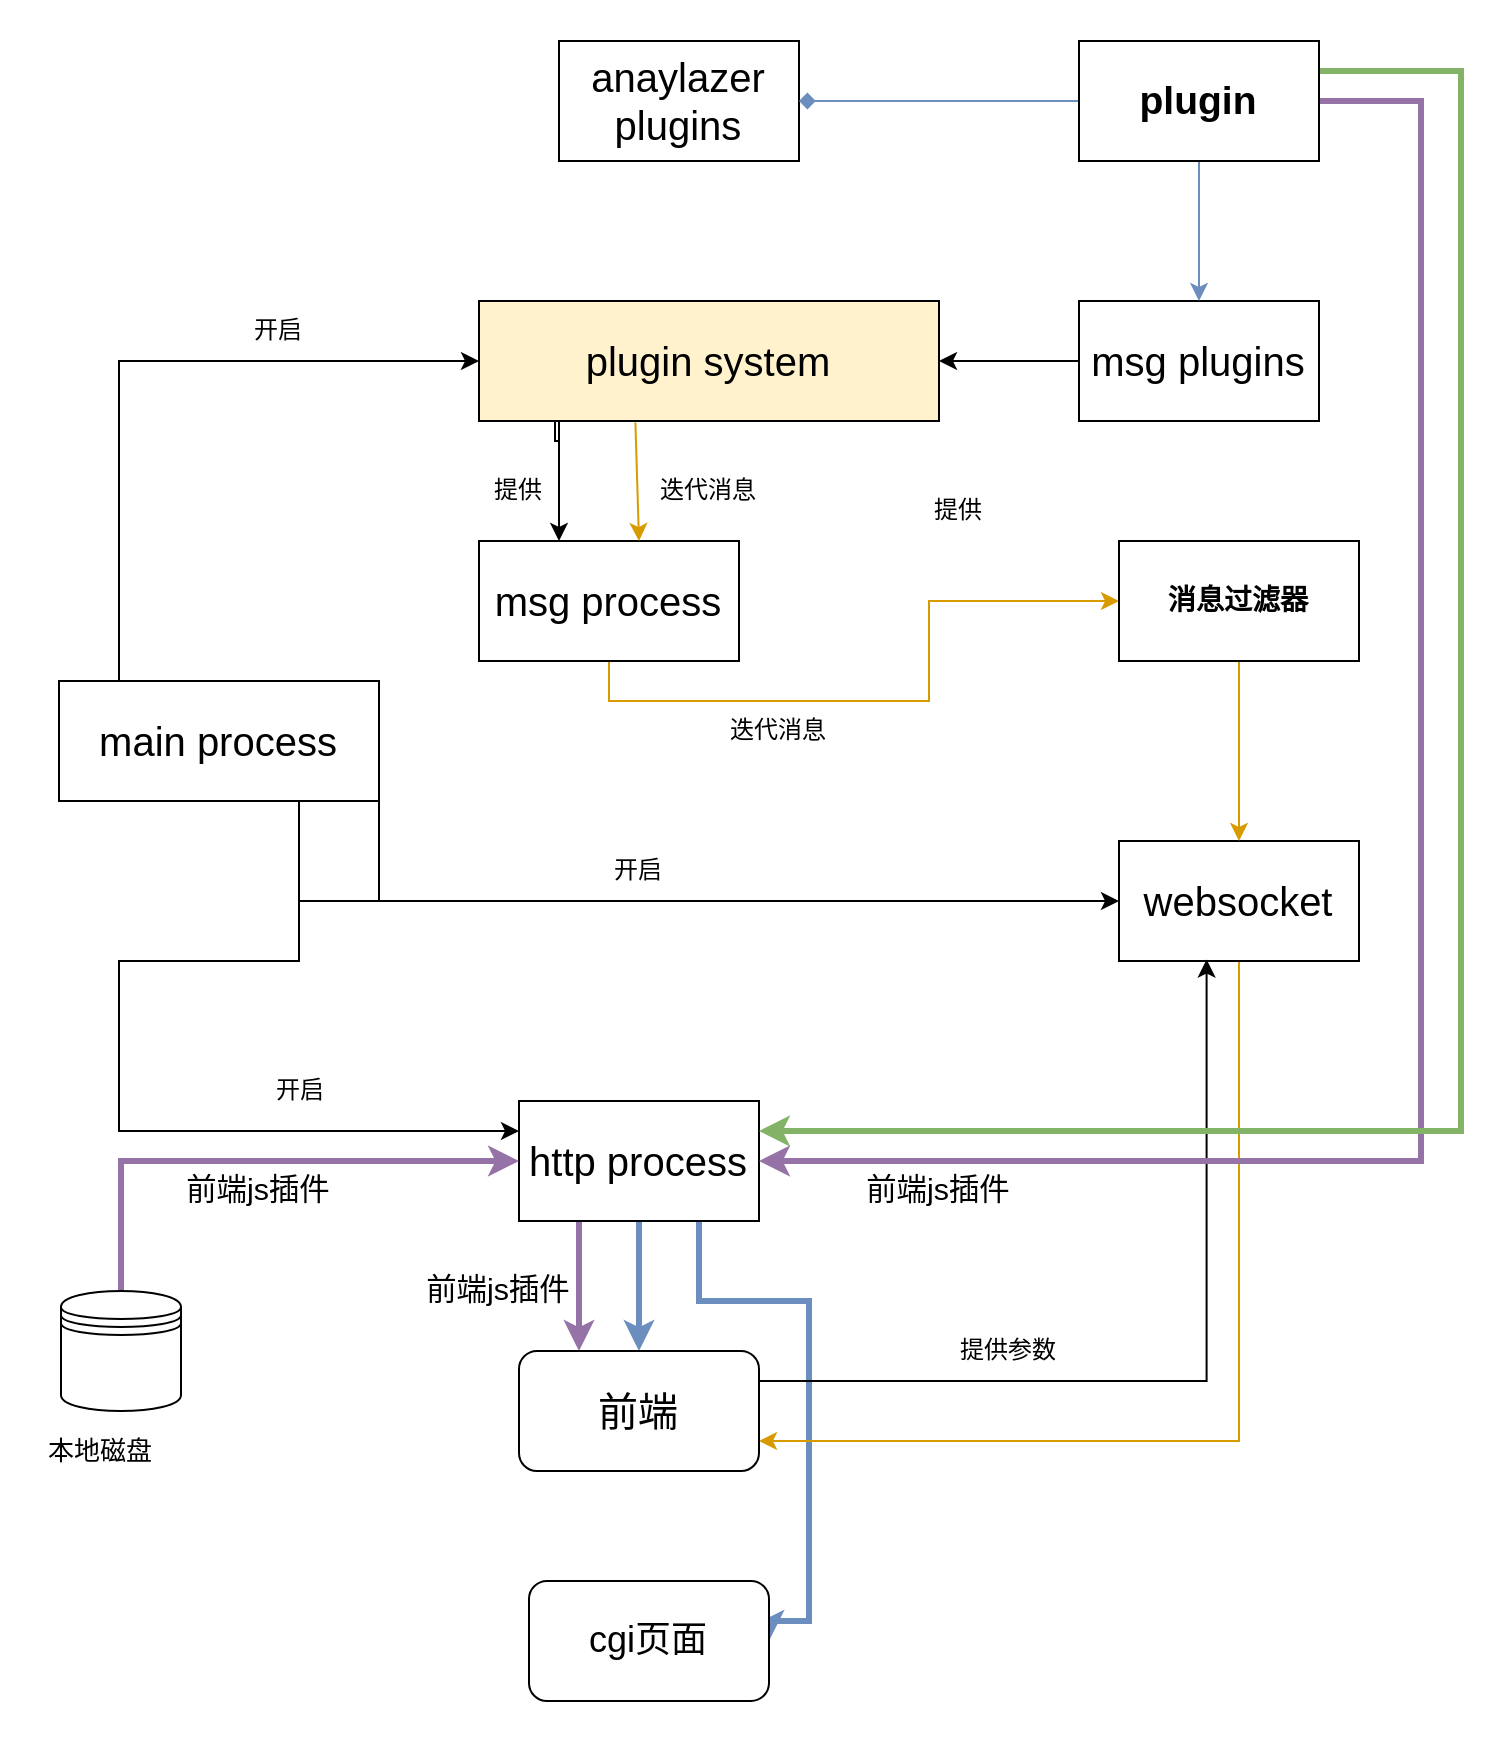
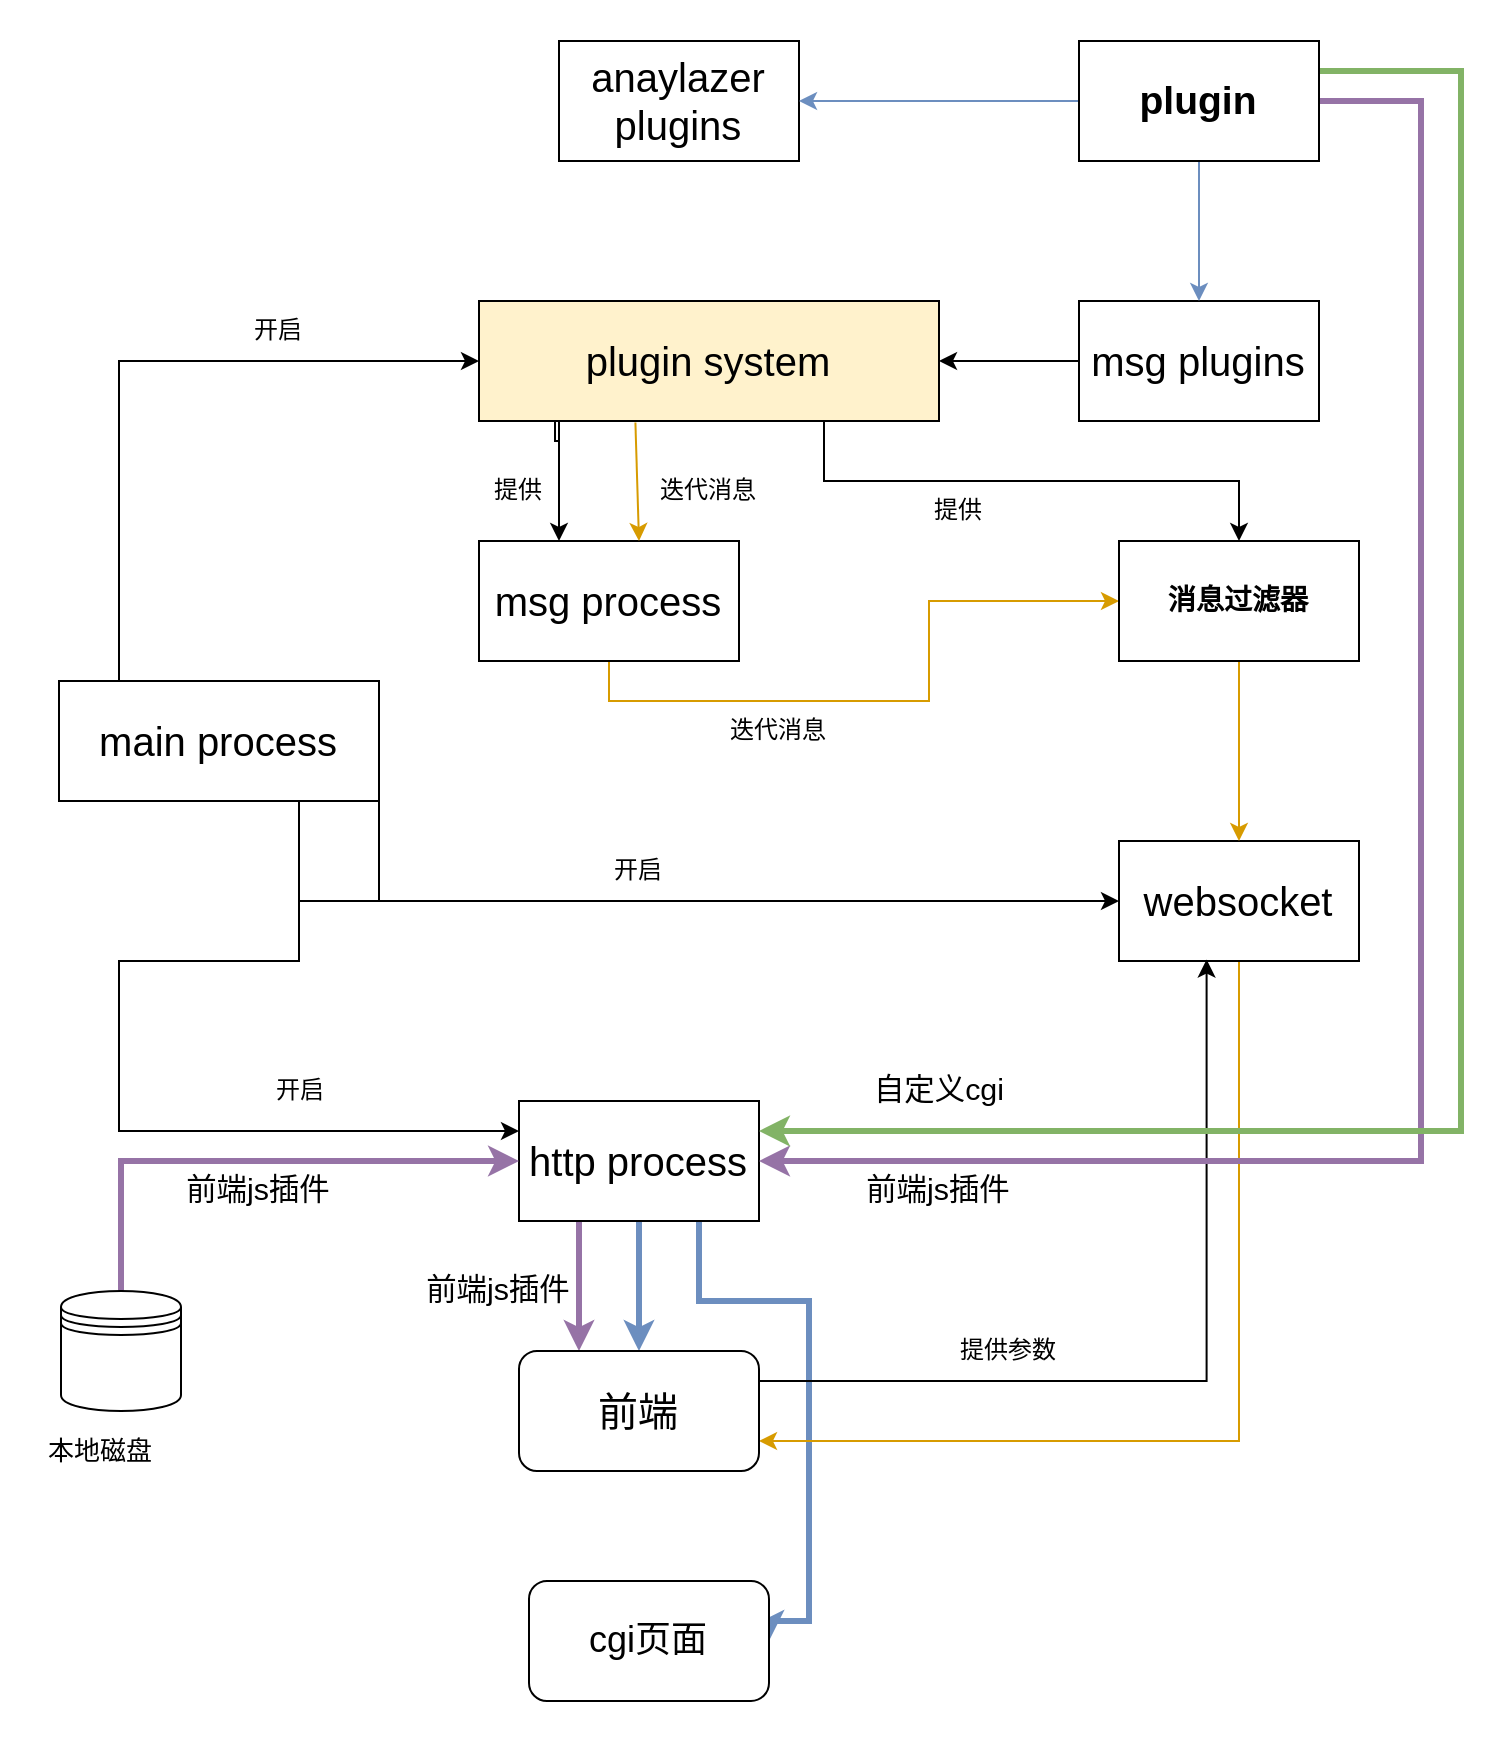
  <mxCell id="0" />
  <mxCell id="1" parent="0" />
  <mxCell id="2" style="edgeStyle=orthogonalEdgeStyle;rounded=0;orthogonalLoop=1;jettySize=auto;html=1;entryX=0;entryY=0.5;entryDx=0;entryDy=0;" parent="1" source="3" target="12" edge="1"><mxGeometry relative="1" as="geometry"><Array as="points"><mxPoint x="59" y="180" /></Array></mxGeometry></mxCell>
  <mxCell id="3" value="&lt;font style=&quot;font-size: 20px;&quot;&gt;main process&lt;/font&gt;" style="rounded=0;whiteSpace=wrap;html=1;" parent="1" vertex="1"><mxGeometry x="29" y="340" width="160" height="60" as="geometry" /></mxCell>
  <mxCell id="4" style="edgeStyle=orthogonalEdgeStyle;rounded=0;orthogonalLoop=1;jettySize=auto;html=1;fillColor=#dae8fc;strokeColor=#6c8ebf;strokeWidth=3;" parent="1" source="7" target="21" edge="1"><mxGeometry relative="1" as="geometry" /></mxCell>
  <mxCell id="5" style="edgeStyle=orthogonalEdgeStyle;rounded=0;orthogonalLoop=1;jettySize=auto;html=1;exitX=0.25;exitY=1;exitDx=0;exitDy=0;entryX=0.25;entryY=0;entryDx=0;entryDy=0;strokeWidth=3;fontSize=13;fillColor=#e1d5e7;strokeColor=#9673a6;" edge="1" parent="1" source="7" target="21"><mxGeometry relative="1" as="geometry" /></mxCell>
  <mxCell id="6" style="edgeStyle=orthogonalEdgeStyle;rounded=0;orthogonalLoop=1;jettySize=auto;html=1;exitX=0.75;exitY=1;exitDx=0;exitDy=0;entryX=1;entryY=0.5;entryDx=0;entryDy=0;strokeWidth=3;fontSize=13;fillColor=#dae8fc;strokeColor=#6c8ebf;" edge="1" parent="1" source="7" target="44"><mxGeometry relative="1" as="geometry"><Array as="points"><mxPoint x="349" y="650" /><mxPoint x="404" y="650" /><mxPoint x="404" y="810" /></Array></mxGeometry></mxCell>
  <mxCell id="7" value="&lt;font style=&quot;font-size: 20px;&quot;&gt;http process&lt;/font&gt;" style="rounded=0;whiteSpace=wrap;html=1;" parent="1" vertex="1"><mxGeometry x="259" y="550" width="120" height="60" as="geometry" /></mxCell>
  <mxCell id="8" style="edgeStyle=orthogonalEdgeStyle;rounded=0;orthogonalLoop=1;jettySize=auto;html=1;entryX=1;entryY=0.75;entryDx=0;entryDy=0;fillColor=#ffe6cc;strokeColor=#d79b00;" parent="1" source="9" target="21" edge="1"><mxGeometry relative="1" as="geometry"><Array as="points"><mxPoint x="619" y="720" /></Array></mxGeometry></mxCell>
  <mxCell id="9" value="&lt;font style=&quot;font-size: 20px;&quot;&gt;websocket&lt;/font&gt;" style="rounded=0;whiteSpace=wrap;html=1;" parent="1" vertex="1"><mxGeometry x="559" y="420" width="120" height="60" as="geometry" /></mxCell>
  <mxCell id="10" style="edgeStyle=orthogonalEdgeStyle;rounded=0;orthogonalLoop=1;jettySize=auto;html=1;" parent="1" target="24" edge="1"><mxGeometry relative="1" as="geometry"><mxPoint x="279" y="220" as="sourcePoint" /><Array as="points"><mxPoint x="277" y="210" /><mxPoint x="279" y="210" /></Array></mxGeometry></mxCell>
+ <mxCell id="11" style="edgeStyle=orthogonalEdgeStyle;rounded=0;orthogonalLoop=1;jettySize=auto;html=1;exitX=0.75;exitY=1;exitDx=0;exitDy=0;fontSize=13;" edge="1" parent="1" source="12" target="30"><mxGeometry relative="1" as="geometry" /></mxCell>
  <mxCell id="12" value="&lt;font style=&quot;font-size: 20px;&quot;&gt;plugin system&lt;/font&gt;" style="rounded=0;whiteSpace=wrap;html=1;fillColor=#fff2cc;" parent="1" vertex="1"><mxGeometry x="239" y="150" width="230" height="60" as="geometry" /></mxCell>
  <mxCell id="13" style="edgeStyle=orthogonalEdgeStyle;rounded=0;orthogonalLoop=1;jettySize=auto;html=1;exitX=0.75;exitY=1;exitDx=0;exitDy=0;entryX=0;entryY=0.25;entryDx=0;entryDy=0;" parent="1" source="3" target="7" edge="1"><mxGeometry relative="1" as="geometry"><mxPoint x="319" y="480" as="sourcePoint" /><Array as="points"><mxPoint x="59" y="480" /><mxPoint x="59" y="565" /></Array></mxGeometry></mxCell>
  <mxCell id="14" style="edgeStyle=orthogonalEdgeStyle;rounded=0;orthogonalLoop=1;jettySize=auto;html=1;exitX=1;exitY=0.75;exitDx=0;exitDy=0;" parent="1" source="3" edge="1"><mxGeometry relative="1" as="geometry"><mxPoint x="399" y="465" as="sourcePoint" /><mxPoint x="559" y="450" as="targetPoint" /><Array as="points"><mxPoint x="149" y="450" /><mxPoint x="559" y="450" /></Array></mxGeometry></mxCell>
  <mxCell id="15" value="开启" style="text;html=1;strokeColor=none;fillColor=none;align=center;verticalAlign=middle;whiteSpace=wrap;rounded=0;" parent="1" vertex="1"><mxGeometry x="109" y="150" width="60" height="30" as="geometry" /></mxCell>
  <mxCell id="16" value="开启" style="text;html=1;strokeColor=none;fillColor=none;align=center;verticalAlign=middle;whiteSpace=wrap;rounded=0;" parent="1" vertex="1"><mxGeometry x="120" y="530" width="60" height="30" as="geometry" /></mxCell>
  <mxCell id="17" value="开启" style="text;html=1;strokeColor=none;fillColor=none;align=center;verticalAlign=middle;whiteSpace=wrap;rounded=0;" parent="1" vertex="1"><mxGeometry x="289" y="420" width="60" height="30" as="geometry" /></mxCell>
  <mxCell id="18" style="edgeStyle=orthogonalEdgeStyle;rounded=0;orthogonalLoop=1;jettySize=auto;html=1;exitX=0;exitY=0.5;exitDx=0;exitDy=0;entryX=1;entryY=0.5;entryDx=0;entryDy=0;" edge="1" parent="1" source="19" target="12"><mxGeometry relative="1" as="geometry" /></mxCell>
  <mxCell id="19" value="&lt;font style=&quot;font-size: 20px;&quot;&gt;msg plugins&lt;/font&gt;" style="rounded=0;whiteSpace=wrap;html=1;" parent="1" vertex="1"><mxGeometry x="539" y="150" width="120" height="60" as="geometry" /></mxCell>
  <mxCell id="20" style="edgeStyle=orthogonalEdgeStyle;rounded=0;orthogonalLoop=1;jettySize=auto;html=1;exitX=1;exitY=0.25;exitDx=0;exitDy=0;entryX=0.365;entryY=0.988;entryDx=0;entryDy=0;entryPerimeter=0;" edge="1" parent="1" source="21" target="9"><mxGeometry relative="1" as="geometry" /></mxCell>
  <mxCell id="21" value="&lt;font style=&quot;font-size: 20px;&quot;&gt;前端&lt;/font&gt;" style="rounded=1;whiteSpace=wrap;html=1;" parent="1" vertex="1"><mxGeometry x="259" y="675" width="120" height="60" as="geometry" /></mxCell>
  <mxCell id="22" value="迭代消息" style="text;html=1;strokeColor=none;fillColor=none;align=center;verticalAlign=middle;whiteSpace=wrap;rounded=0;" parent="1" vertex="1"><mxGeometry x="324" y="230" width="60" height="30" as="geometry" /></mxCell>
  <mxCell id="23" style="edgeStyle=orthogonalEdgeStyle;rounded=0;orthogonalLoop=1;jettySize=auto;html=1;exitX=0.5;exitY=1;exitDx=0;exitDy=0;fillColor=#ffe6cc;strokeColor=#d79b00;entryX=0;entryY=0.5;entryDx=0;entryDy=0;" parent="1" source="24" target="30" edge="1"><mxGeometry relative="1" as="geometry"><mxPoint x="319" y="420" as="targetPoint" /></mxGeometry></mxCell>
  <mxCell id="24" value="&lt;font style=&quot;font-size: 20px;&quot;&gt;msg process&lt;/font&gt;" style="rounded=0;whiteSpace=wrap;html=1;" parent="1" vertex="1"><mxGeometry x="239" y="270" width="130" height="60" as="geometry" /></mxCell>
  <mxCell id="25" value="提供" style="text;html=1;strokeColor=none;fillColor=none;align=center;verticalAlign=middle;whiteSpace=wrap;rounded=0;" parent="1" vertex="1"><mxGeometry x="229" y="230" width="60" height="30" as="geometry" /></mxCell>
  <mxCell id="26" value="迭代消息" style="text;html=1;strokeColor=none;fillColor=none;align=center;verticalAlign=middle;whiteSpace=wrap;rounded=0;" parent="1" vertex="1"><mxGeometry x="319" y="350" width="140" height="30" as="geometry" /></mxCell>
  <mxCell id="27" value="提供参数" style="text;html=1;strokeColor=none;fillColor=none;align=center;verticalAlign=middle;whiteSpace=wrap;rounded=0;" vertex="1" parent="1"><mxGeometry x="459" y="660" width="90" height="30" as="geometry" /></mxCell>
  <mxCell id="28" value="" style="endArrow=classic;html=1;rounded=0;exitX=0.34;exitY=1.012;exitDx=0;exitDy=0;exitPerimeter=0;fillColor=#ffe6cc;strokeColor=#d79b00;" edge="1" parent="1" source="12"><mxGeometry width="50" height="50" relative="1" as="geometry"><mxPoint x="289" y="430" as="sourcePoint" /><mxPoint x="319" y="270" as="targetPoint" /></mxGeometry></mxCell>
  <mxCell id="29" style="edgeStyle=orthogonalEdgeStyle;rounded=0;orthogonalLoop=1;jettySize=auto;html=1;exitX=0.5;exitY=1;exitDx=0;exitDy=0;entryX=0.5;entryY=0;entryDx=0;entryDy=0;fontSize=13;fillColor=#ffe6cc;strokeColor=#d79b00;" edge="1" parent="1" source="30" target="9"><mxGeometry relative="1" as="geometry" /></mxCell>
  <mxCell id="30" value="&lt;h3&gt;消息过滤器&lt;/h3&gt;" style="rounded=0;whiteSpace=wrap;html=1;" vertex="1" parent="1"><mxGeometry x="559" y="270" width="120" height="60" as="geometry" /></mxCell>
  <mxCell id="31" value="提供" style="text;html=1;strokeColor=none;fillColor=none;align=center;verticalAlign=middle;whiteSpace=wrap;rounded=0;" vertex="1" parent="1"><mxGeometry x="449" y="240" width="60" height="30" as="geometry" /></mxCell>
  <mxCell id="32" value="&lt;font style=&quot;font-size: 20px;&quot;&gt;anaylazer plugins&lt;/font&gt;" style="rounded=0;whiteSpace=wrap;html=1;" vertex="1" parent="1"><mxGeometry x="279" y="20" width="120" height="60" as="geometry" /></mxCell>
- <mxCell id="33" style="edgeStyle=orthogonalEdgeStyle;rounded=0;orthogonalLoop=1;jettySize=auto;html=1;exitX=0;exitY=0.5;exitDx=0;exitDy=0;entryX=1;entryY=0.5;entryDx=0;entryDy=0;fontSize=13;fillColor=#dae8fc;strokeColor=#6c8ebf;endArrow=diamond;" edge="1" parent="1" source="37" target="32"><mxGeometry relative="1" as="geometry" /></mxCell>
+ <mxCell id="33" style="edgeStyle=orthogonalEdgeStyle;rounded=0;orthogonalLoop=1;jettySize=auto;html=1;exitX=0;exitY=0.5;exitDx=0;exitDy=0;entryX=1;entryY=0.5;entryDx=0;entryDy=0;fontSize=13;fillColor=#dae8fc;strokeColor=#6c8ebf;" edge="1" parent="1" source="37" target="32"><mxGeometry relative="1" as="geometry" /></mxCell>
  <mxCell id="34" style="edgeStyle=orthogonalEdgeStyle;rounded=0;orthogonalLoop=1;jettySize=auto;html=1;exitX=0.5;exitY=1;exitDx=0;exitDy=0;entryX=0.5;entryY=0;entryDx=0;entryDy=0;fontSize=13;fillColor=#dae8fc;strokeColor=#6c8ebf;" edge="1" parent="1" source="37" target="19"><mxGeometry relative="1" as="geometry" /></mxCell>
  <mxCell id="35" style="edgeStyle=orthogonalEdgeStyle;rounded=0;orthogonalLoop=1;jettySize=auto;html=1;exitX=1;exitY=0.5;exitDx=0;exitDy=0;entryX=1;entryY=0.5;entryDx=0;entryDy=0;fontSize=13;fillColor=#e1d5e7;strokeColor=#9673a6;strokeWidth=3;" edge="1" parent="1" source="37" target="7"><mxGeometry relative="1" as="geometry"><Array as="points"><mxPoint x="710" y="50" /><mxPoint x="710" y="580" /></Array></mxGeometry></mxCell>
  <mxCell id="36" style="edgeStyle=orthogonalEdgeStyle;rounded=0;orthogonalLoop=1;jettySize=auto;html=1;exitX=1;exitY=0.25;exitDx=0;exitDy=0;entryX=1;entryY=0.25;entryDx=0;entryDy=0;strokeWidth=3;fontSize=13;fillColor=#d5e8d4;strokeColor=#82b366;" edge="1" parent="1" source="37" target="7"><mxGeometry relative="1" as="geometry"><Array as="points"><mxPoint x="730" y="35" /><mxPoint x="730" y="565" /></Array></mxGeometry></mxCell>
  <mxCell id="37" value="&lt;h2&gt;plugin&lt;/h2&gt;" style="rounded=0;whiteSpace=wrap;html=1;fontSize=13;" vertex="1" parent="1"><mxGeometry x="539" y="20" width="120" height="60" as="geometry" /></mxCell>
  <mxCell id="38" value="&lt;h3&gt;&lt;span style=&quot;font-weight: 400;&quot;&gt;前端js插件&lt;/span&gt;&lt;/h3&gt;" style="text;html=1;strokeColor=none;fillColor=none;align=center;verticalAlign=middle;whiteSpace=wrap;rounded=0;fontSize=13;" vertex="1" parent="1"><mxGeometry x="429" y="580" width="80" height="30" as="geometry" /></mxCell>
  <mxCell id="39" style="edgeStyle=orthogonalEdgeStyle;rounded=0;orthogonalLoop=1;jettySize=auto;html=1;entryX=0;entryY=0.5;entryDx=0;entryDy=0;strokeWidth=3;fontSize=13;fillColor=#e1d5e7;strokeColor=#9673a6;exitX=0.5;exitY=0;exitDx=0;exitDy=0;" edge="1" parent="1" source="40" target="7"><mxGeometry relative="1" as="geometry" /></mxCell>
  <mxCell id="40" value="" style="shape=datastore;whiteSpace=wrap;html=1;fontSize=13;" vertex="1" parent="1"><mxGeometry x="30" y="645" width="60" height="60" as="geometry" /></mxCell>
  <mxCell id="41" value="本地磁盘" style="text;html=1;strokeColor=none;fillColor=none;align=center;verticalAlign=middle;whiteSpace=wrap;rounded=0;fontSize=13;" vertex="1" parent="1"><mxGeometry x="20" y="710" width="60" height="30" as="geometry" /></mxCell>
  <mxCell id="42" value="&lt;h3&gt;&lt;span style=&quot;font-weight: 400;&quot;&gt;前端js插件&lt;/span&gt;&lt;/h3&gt;" style="text;html=1;strokeColor=none;fillColor=none;align=center;verticalAlign=middle;whiteSpace=wrap;rounded=0;fontSize=13;" vertex="1" parent="1"><mxGeometry x="89" y="580" width="80" height="30" as="geometry" /></mxCell>
+ <mxCell id="43" value="&lt;h3&gt;&lt;span style=&quot;font-weight: normal;&quot;&gt;自定义cgi&lt;/span&gt;&lt;/h3&gt;" style="text;html=1;strokeColor=none;fillColor=none;align=center;verticalAlign=middle;whiteSpace=wrap;rounded=0;fontSize=13;" vertex="1" parent="1"><mxGeometry x="429" y="530" width="81" height="30" as="geometry" /></mxCell>
  <mxCell id="44" value="&lt;p style=&quot;font-size: 18px;&quot;&gt;cgi页面&lt;/p&gt;" style="rounded=1;whiteSpace=wrap;html=1;fontSize=13;align=center;" vertex="1" parent="1"><mxGeometry x="264" y="790" width="120" height="60" as="geometry" /></mxCell>
  <mxCell id="45" value="&lt;h3&gt;&lt;span style=&quot;font-weight: 400;&quot;&gt;前端js插件&lt;/span&gt;&lt;/h3&gt;" style="text;html=1;strokeColor=none;fillColor=none;align=center;verticalAlign=middle;whiteSpace=wrap;rounded=0;fontSize=13;" vertex="1" parent="1"><mxGeometry x="209" y="630" width="80" height="30" as="geometry" /></mxCell>
